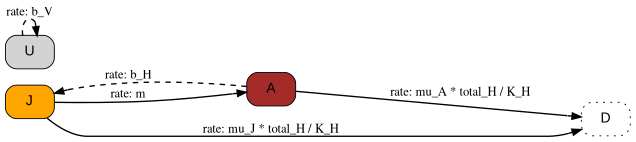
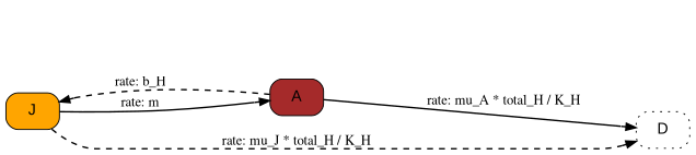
  digraph {
    rankdir=LR
    node [fontname=Arial fontsize=16 shape=Mrecord style="filled,rounded"]
    edge [arrowhead=normalnone arrowtail=none dir=both fontname=Times minlen=3 penwidth=1.5 style=solid]
    n1 [fillcolor=orange label=J]
    n2 [fillcolor=brown label=A]
    n3 [fillcolor=white label=D style="filled,rounded,dotted"]
-   n4 [fillcolor=lightgray label=U]
    n1 -> n2 [label="rate: m"]
-   n1 -> n3 [label="rate: mu_J * total_H / K_H"]
+   n1 -> n3 [label="rate: mu_J * total_H / K_H" style=dashed]
    n2 -> n1 [label="rate: b_H" style=dashed]
    n2 -> n3 [label="rate: mu_A * total_H / K_H"]
-   n4 -> n4 [label="rate: b_V" style=dashed]
  }
